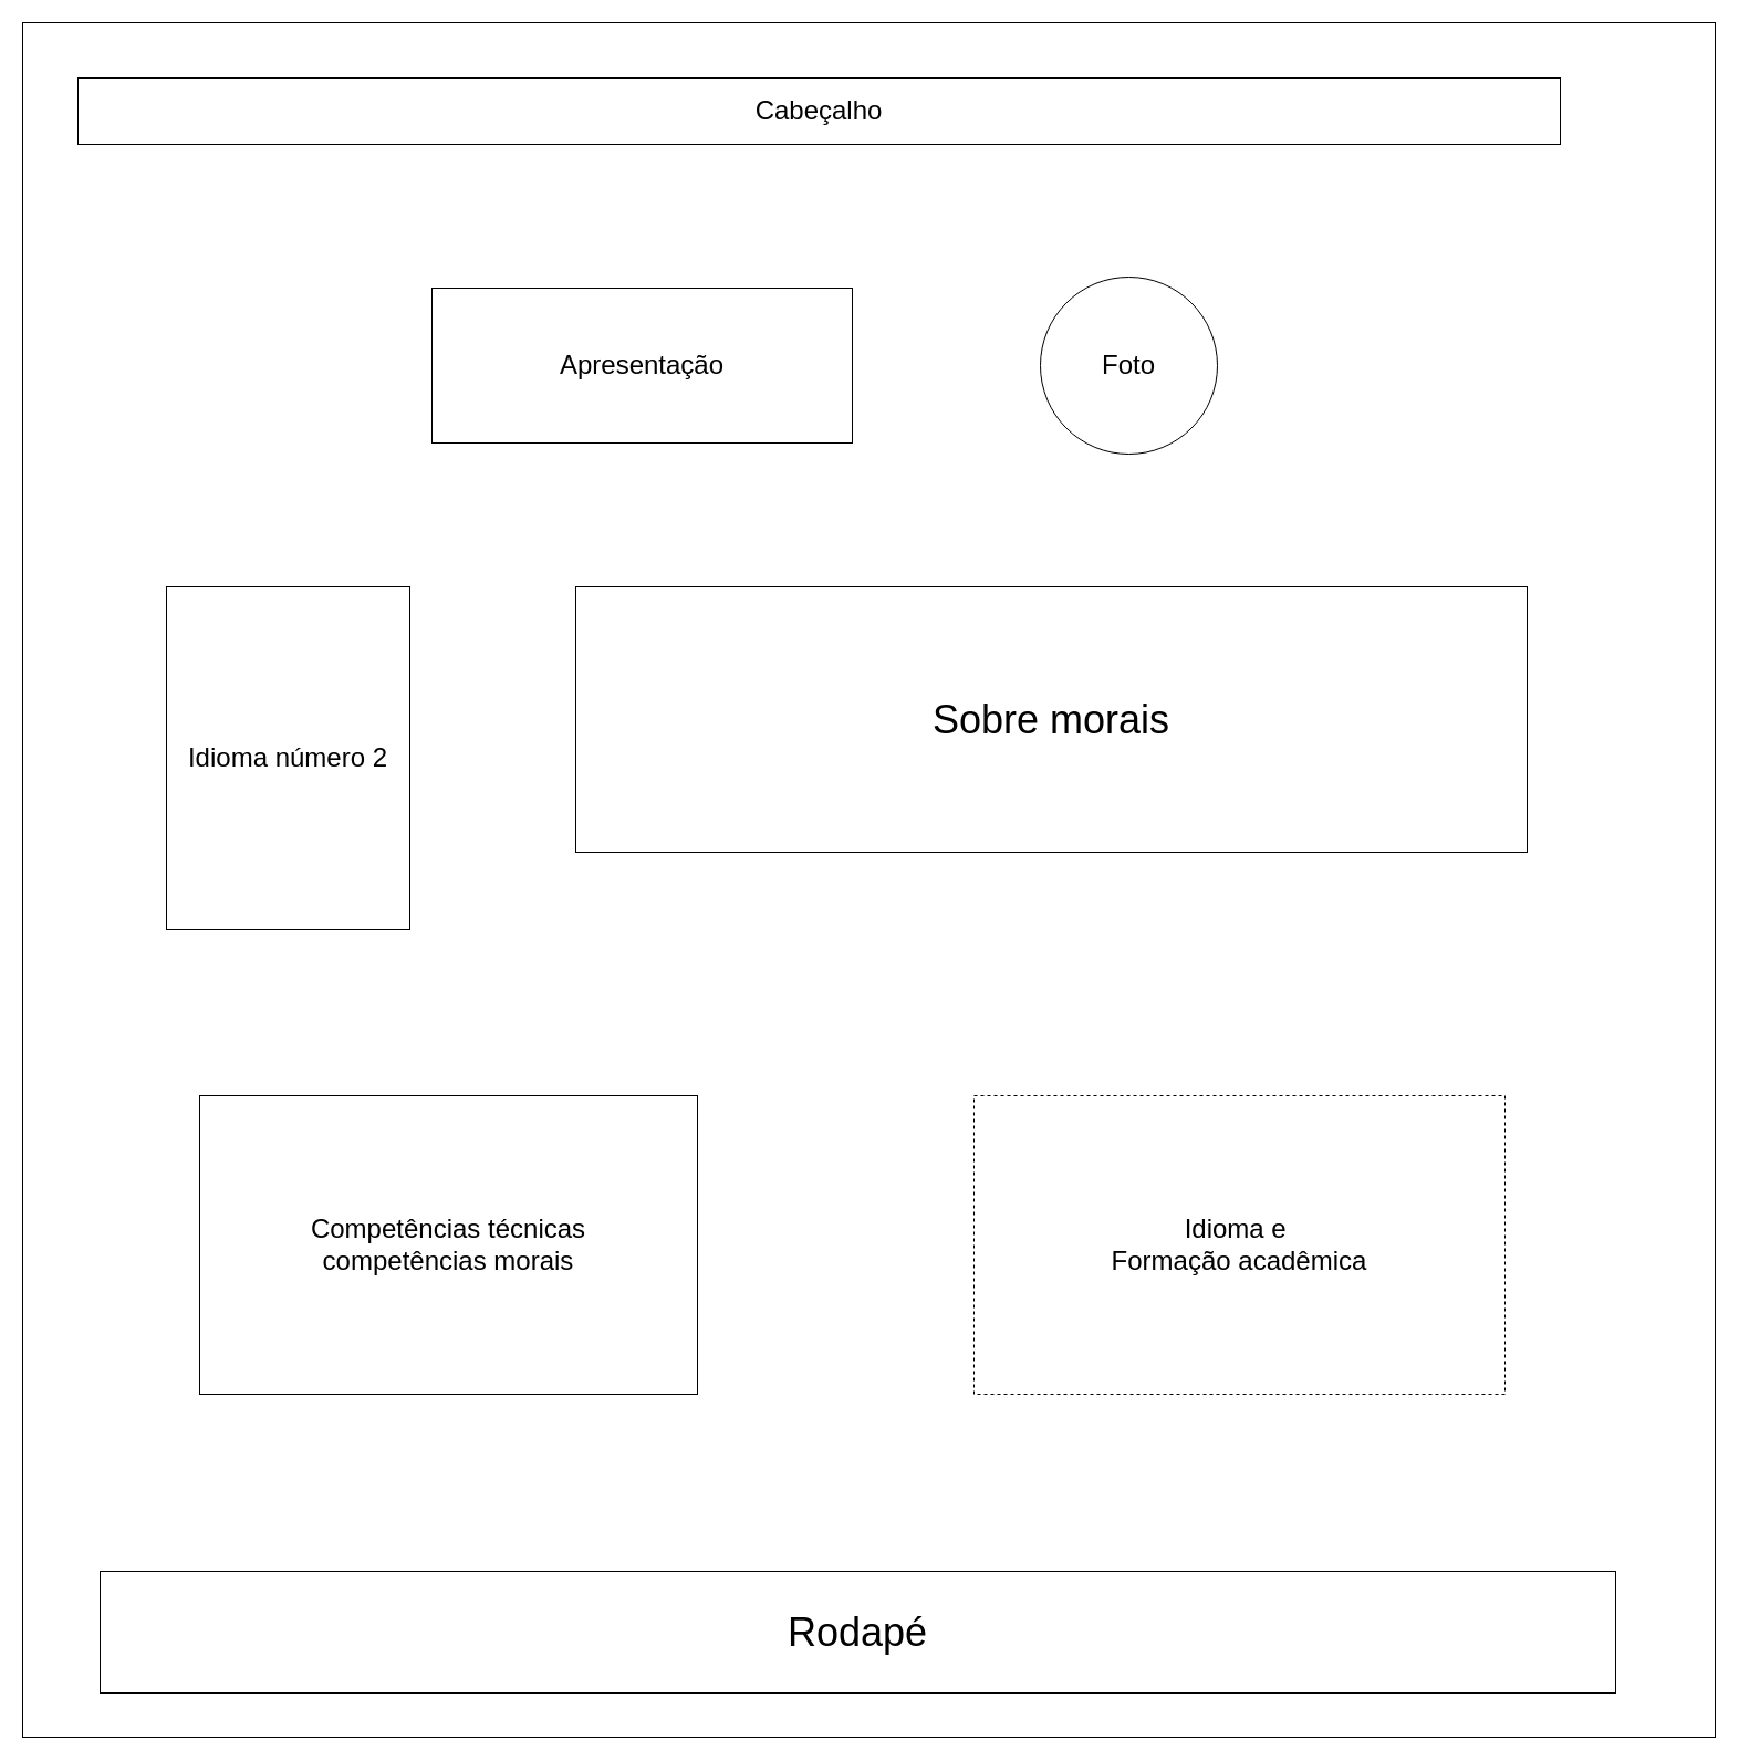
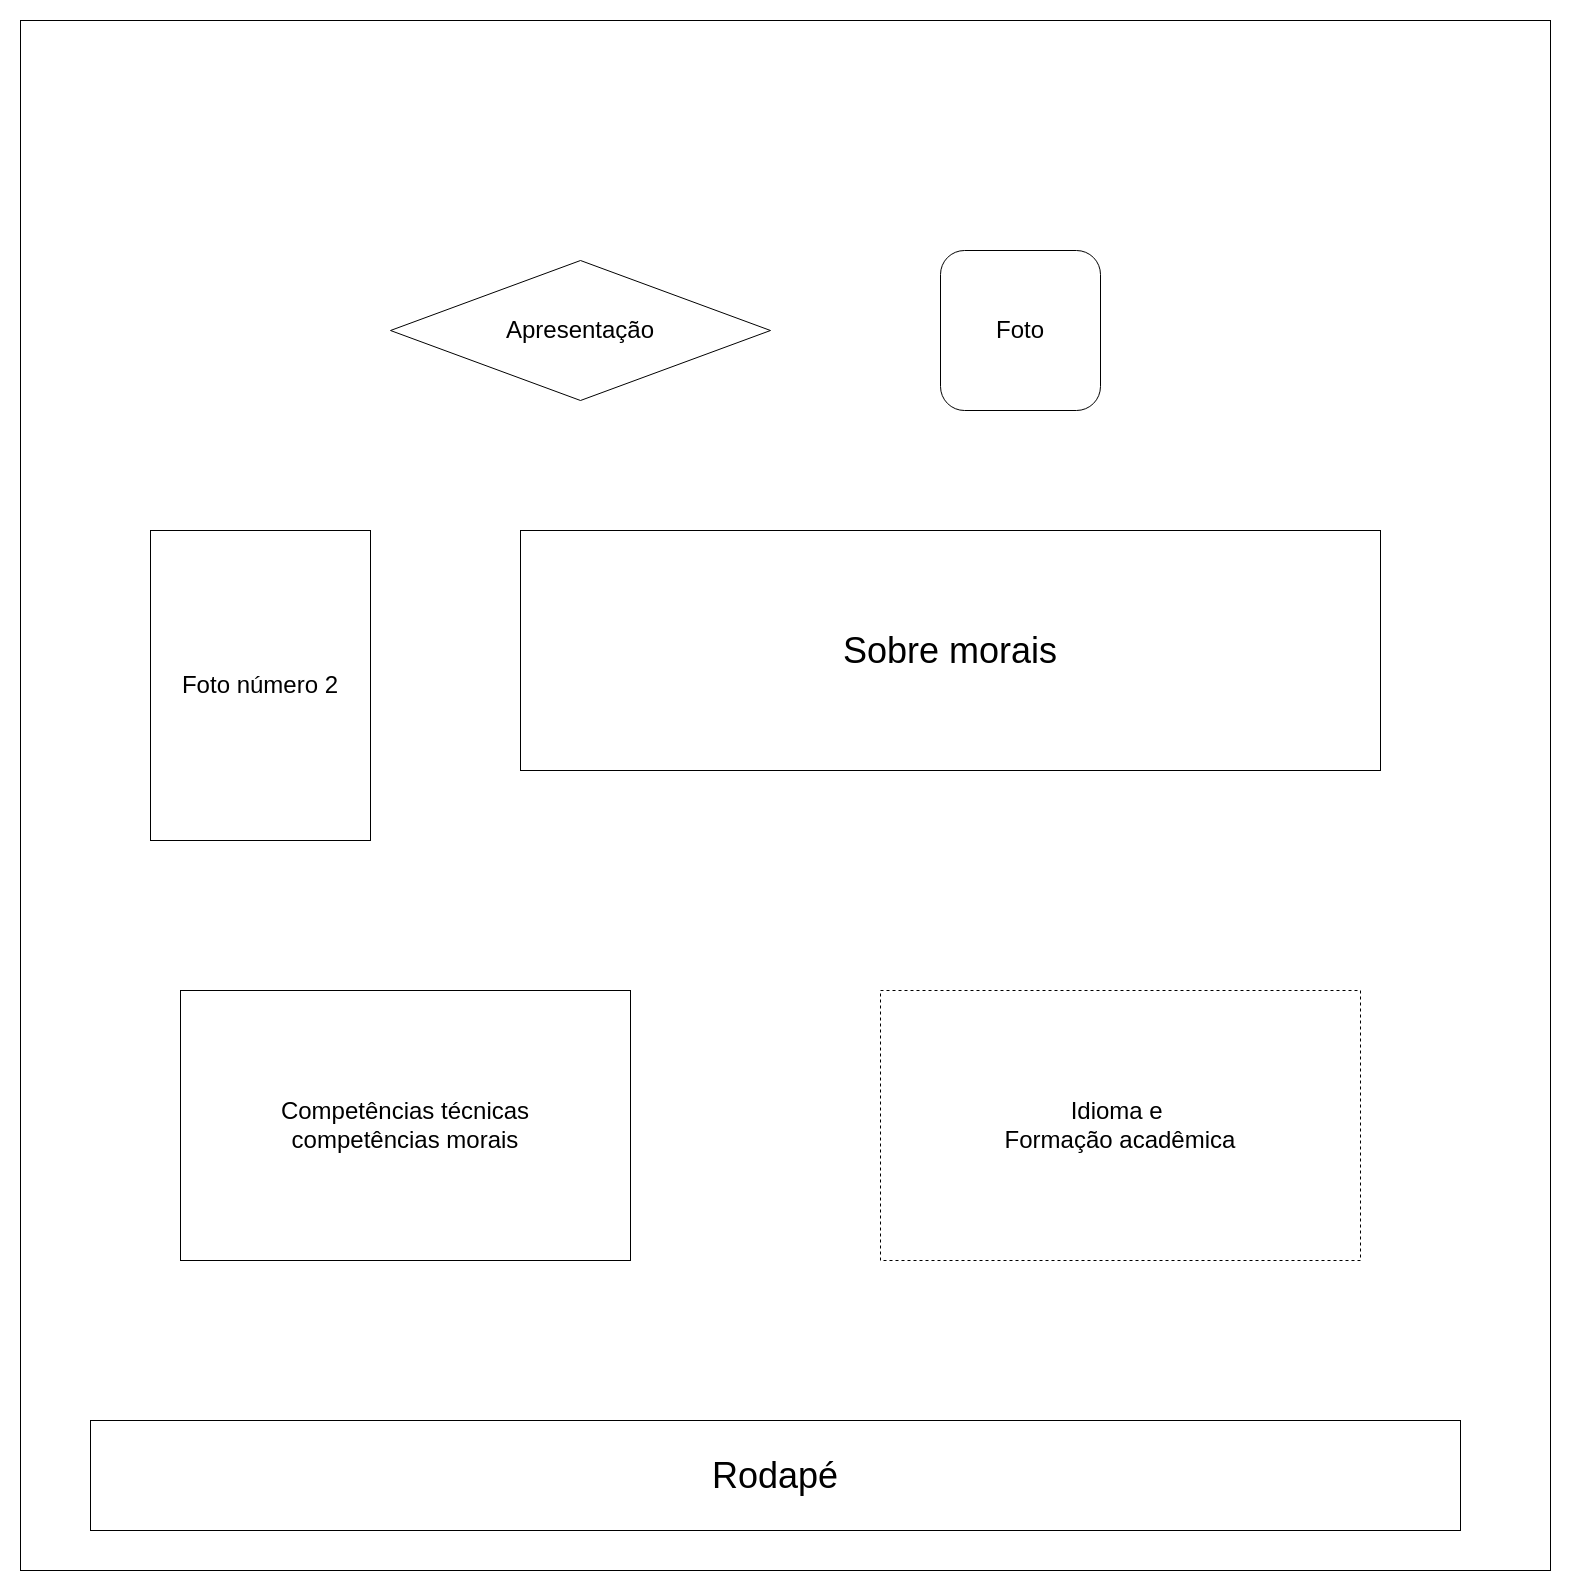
  <mxCell id="0" />
  <mxCell id="1" parent="0" />
  <mxCell id="2" value="" style="rounded=0;whiteSpace=wrap;html=1;" vertex="1" parent="1"><mxGeometry x="20" y="20" width="1530" height="1550" as="geometry" /></mxCell>
- <mxCell id="3" value="&lt;font style=&quot;font-size: 24px;&quot;&gt;Cabeçalho&lt;/font&gt;" style="rounded=0;whiteSpace=wrap;html=1;" vertex="1" parent="1"><mxGeometry x="70" y="70" width="1340" height="60" as="geometry" /></mxCell>
- <mxCell id="4" value="&lt;font style=&quot;font-size: 24px;&quot;&gt;Foto&lt;/font&gt;" style="ellipse;whiteSpace=wrap;html=1;aspect=fixed;" vertex="1" parent="1"><mxGeometry x="940" y="250" width="160" height="160" as="geometry" /></mxCell>
- <mxCell id="5" value="&lt;font style=&quot;font-size: 24px;&quot;&gt;Apresentação&lt;/font&gt;" style="rounded=0;whiteSpace=wrap;html=1;" vertex="1" parent="1"><mxGeometry x="390" y="260" width="380" height="140" as="geometry" /></mxCell>
- <mxCell id="6" value="&lt;font style=&quot;font-size: 24px;&quot;&gt;Idioma número 2&lt;/font&gt;" style="rounded=0;whiteSpace=wrap;html=1;" vertex="1" parent="1"><mxGeometry x="150" y="530" width="220" height="310" as="geometry" /></mxCell>
+ <mxCell id="4" value="&lt;font style=&quot;font-size: 24px;&quot;&gt;Foto&lt;/font&gt;" style="whiteSpace=wrap;html=1;aspect=fixed;rounded=1;" vertex="1" parent="1"><mxGeometry x="940" y="250" width="160" height="160" as="geometry" /></mxCell>
+ <mxCell id="5" value="&lt;font style=&quot;font-size: 24px;&quot;&gt;Apresentação&lt;/font&gt;" style="rhombus;whiteSpace=wrap;html=1;" vertex="1" parent="1"><mxGeometry x="390" y="260" width="380" height="140" as="geometry" /></mxCell>
+ <mxCell id="6" value="&lt;font style=&quot;font-size: 24px;&quot;&gt;Foto número 2&lt;/font&gt;" style="rounded=0;whiteSpace=wrap;html=1;" vertex="1" parent="1"><mxGeometry x="150" y="530" width="220" height="310" as="geometry" /></mxCell>
  <mxCell id="7" value="&lt;font style=&quot;font-size: 36px;&quot;&gt;Sobre morais&lt;/font&gt;" style="rounded=0;whiteSpace=wrap;html=1;" vertex="1" parent="1"><mxGeometry x="520" y="530" width="860" height="240" as="geometry" /></mxCell>
  <mxCell id="8" value="&lt;font style=&quot;font-size: 24px;&quot;&gt;Competências técnicas&lt;/font&gt;&lt;div&gt;&lt;font style=&quot;font-size: 24px;&quot;&gt;competências morais&lt;/font&gt;&lt;/div&gt;" style="rounded=0;whiteSpace=wrap;html=1;" vertex="1" parent="1"><mxGeometry x="180" y="990" width="450" height="270" as="geometry" /></mxCell>
  <mxCell id="9" value="&lt;font style=&quot;font-size: 24px;&quot;&gt;Idioma e&amp;nbsp;&lt;/font&gt;&lt;div&gt;&lt;font style=&quot;font-size: 24px;&quot;&gt;Formação acadêmica&lt;/font&gt;&lt;/div&gt;" style="rounded=0;whiteSpace=wrap;html=1;dashed=1;" vertex="1" parent="1"><mxGeometry x="880" y="990" width="480" height="270" as="geometry" /></mxCell>
  <mxCell id="10" value="&lt;font style=&quot;font-size: 36px;&quot;&gt;Rodapé&lt;/font&gt;" style="rounded=0;whiteSpace=wrap;html=1;" vertex="1" parent="1"><mxGeometry x="90" y="1420" width="1370" height="110" as="geometry" /></mxCell>
